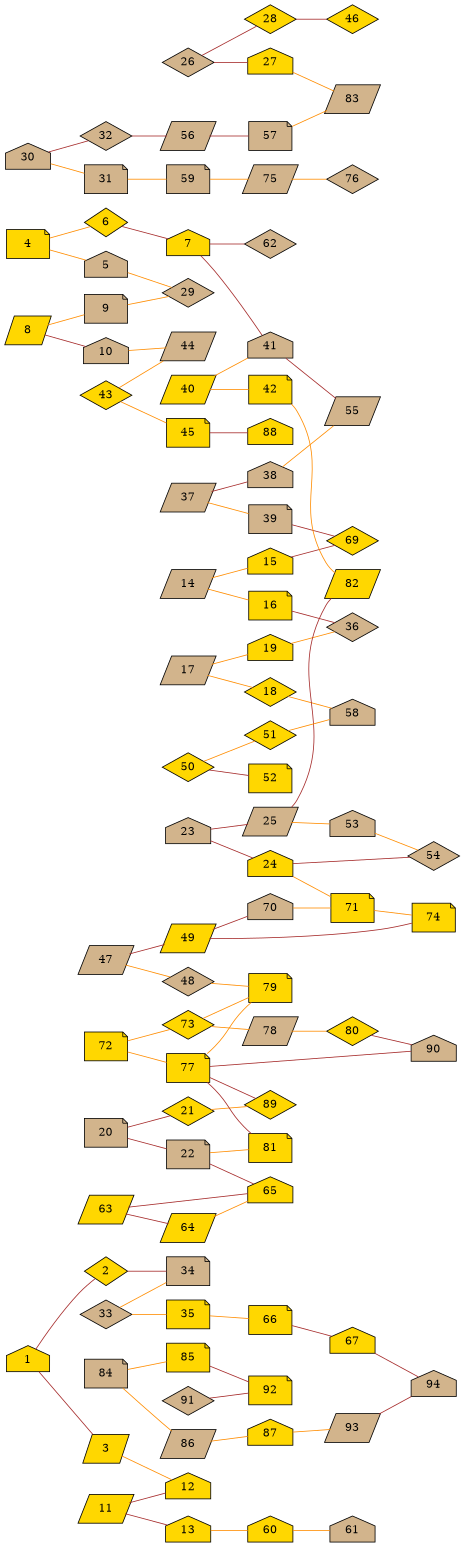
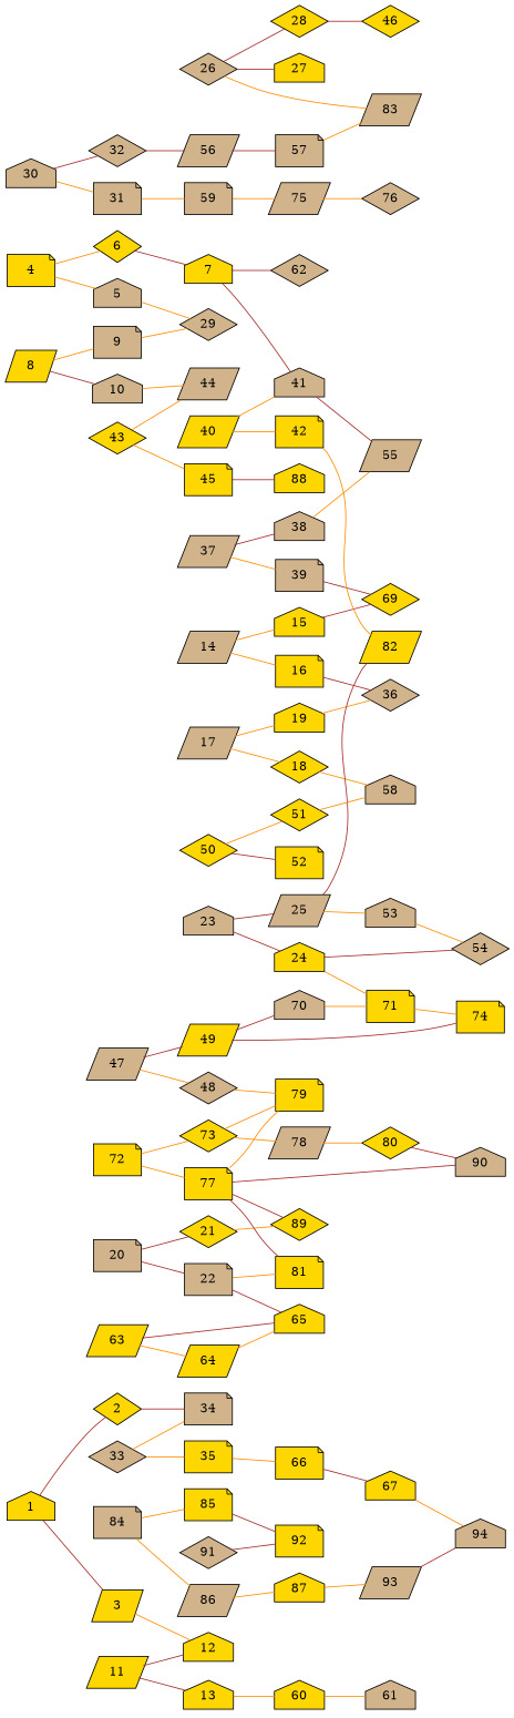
  graph {
    rankdir=LR
    node [fillcolor=gold shape=house style=filled]
    edge [color=darkorange]
    2 [shape=diamond]
    1
    3 [shape=parallelogram]
    34 [fillcolor=tan shape=note]
    12
    4 [shape=note]
    5 [fillcolor=tan]
    6 [shape=diamond]
    29 [fillcolor=tan shape=diamond]
    7
    41 [fillcolor=tan]
    62 [fillcolor=tan shape=diamond]
    55 [fillcolor=tan shape=parallelogram]
    8 [shape=parallelogram]
    9 [fillcolor=tan shape=note]
    10 [fillcolor=tan]
    44 [fillcolor=tan shape=parallelogram]
    11 [shape=parallelogram]
    13
    60
    61 [fillcolor=tan]
    14 [fillcolor=tan shape=parallelogram]
    15
    16 [shape=note]
    69 [shape=diamond]
    36 [fillcolor=tan shape=diamond]
    17 [fillcolor=tan shape=parallelogram]
    18 [shape=diamond]
    19
    58 [fillcolor=tan]
    20 [fillcolor=tan shape=note]
    21 [shape=diamond]
    22 [fillcolor=tan shape=note]
    89 [shape=diamond]
    65
    81 [shape=note]
    23 [fillcolor=tan]
    24
    25 [fillcolor=tan shape=parallelogram]
    54 [fillcolor=tan shape=diamond]
    71 [shape=note]
    53 [fillcolor=tan]
    82 [shape=parallelogram]
    74 [shape=note]
    26 [fillcolor=tan shape=diamond]
    27
    28 [shape=diamond]
    83 [fillcolor=tan shape=parallelogram]
    46 [shape=diamond]
    30 [fillcolor=tan]
    31 [fillcolor=tan shape=note]
    32 [fillcolor=tan shape=diamond]
    59 [fillcolor=tan shape=note]
    56 [fillcolor=tan shape=parallelogram]
    75 [fillcolor=tan shape=parallelogram]
    57 [fillcolor=tan shape=note]
    33 [fillcolor=tan shape=diamond]
    35 [shape=note]
    66 [shape=note]
    67
    37 [fillcolor=tan shape=parallelogram]
    38 [fillcolor=tan]
    39 [fillcolor=tan shape=note]
    40 [shape=parallelogram]
    42 [shape=note]
    43 [shape=diamond]
    45 [shape=note]
    88
    47 [fillcolor=tan shape=parallelogram]
    48 [fillcolor=tan shape=diamond]
    49 [shape=parallelogram]
    79 [shape=note]
    70 [fillcolor=tan]
    50 [shape=diamond]
    51 [shape=diamond]
    52 [shape=note]
    76 [fillcolor=tan shape=diamond]
    63 [shape=parallelogram]
    64 [shape=parallelogram]
    94 [fillcolor=tan]
    72 [shape=note]
    73 [shape=diamond]
    77 [shape=note]
    78 [fillcolor=tan shape=parallelogram]
    90 [fillcolor=tan]
    80 [shape=diamond]
    84 [fillcolor=tan shape=note]
    85 [shape=note]
    86 [fillcolor=tan shape=parallelogram]
    92 [shape=note]
    87
    93 [fillcolor=tan shape=parallelogram]
    91 [fillcolor=tan shape=diamond]
    2 -- 34 [color=brown]
    1 -- 2 [color=brown]
    1 -- 3 [color=brown]
    3 -- 12
    4 -- 5
    4 -- 6
    5 -- 29
    6 -- 7 [color=brown]
    7 -- 41 [color=brown]
    7 -- 62 [color=brown]
    41 -- 55 [color=brown]
    8 -- 9
    8 -- 10 [color=brown]
    9 -- 29
    10 -- 44
    11 -- 12 [color=brown]
    11 -- 13 [color=brown]
    13 -- 60
    60 -- 61
    14 -- 15
    14 -- 16
    15 -- 69 [color=brown]
    16 -- 36 [color=brown]
    17 -- 18
    17 -- 19
    18 -- 58
    19 -- 36
    20 -- 21 [color=brown]
    20 -- 22 [color=brown]
    21 -- 89
    22 -- 65 [color=brown]
    22 -- 81
    23 -- 24 [color=brown]
    23 -- 25 [color=brown]
    24 -- 54 [color=brown]
    24 -- 71
    25 -- 53
    25 -- 82 [color=brown]
    71 -- 74
    53 -- 54
    26 -- 27 [color=brown]
    26 -- 28 [color=brown]
-   27 -- 83
+   26 -- 83
    28 -- 46 [color=brown]
    30 -- 31
    30 -- 32 [color=brown]
    31 -- 59
    32 -- 56 [color=brown]
    59 -- 75
    56 -- 57 [color=brown]
    75 -- 76
    57 -- 83
    33 -- 34
    33 -- 35
    35 -- 66
    66 -- 67 [color=brown]
-   67 -- 94 [color=brown]
+   67 -- 94
    37 -- 38 [color=brown]
    37 -- 39
    38 -- 55
    39 -- 69 [color=brown]
    40 -- 41
    40 -- 42
    42 -- 82
    43 -- 44
    43 -- 45
    45 -- 88 [color=brown]
    47 -- 48
    47 -- 49 [color=brown]
    48 -- 79
    49 -- 74 [color=brown]
    49 -- 70 [color=brown]
    70 -- 71
    50 -- 51
    50 -- 52 [color=brown]
    51 -- 58
    63 -- 65 [color=brown]
-   63 -- 64 [color=brown]
+   63 -- 64
    64 -- 65
    72 -- 73
    72 -- 77
    73 -- 79
    73 -- 78
    77 -- 89 [color=brown]
    77 -- 81 [color=brown]
    77 -- 79
    77 -- 90 [color=brown]
    78 -- 80
    80 -- 90 [color=brown]
    84 -- 85
    84 -- 86
    85 -- 92 [color=brown]
    86 -- 87
    87 -- 93
    93 -- 94 [color=brown]
    91 -- 92 [color=brown]
  }
